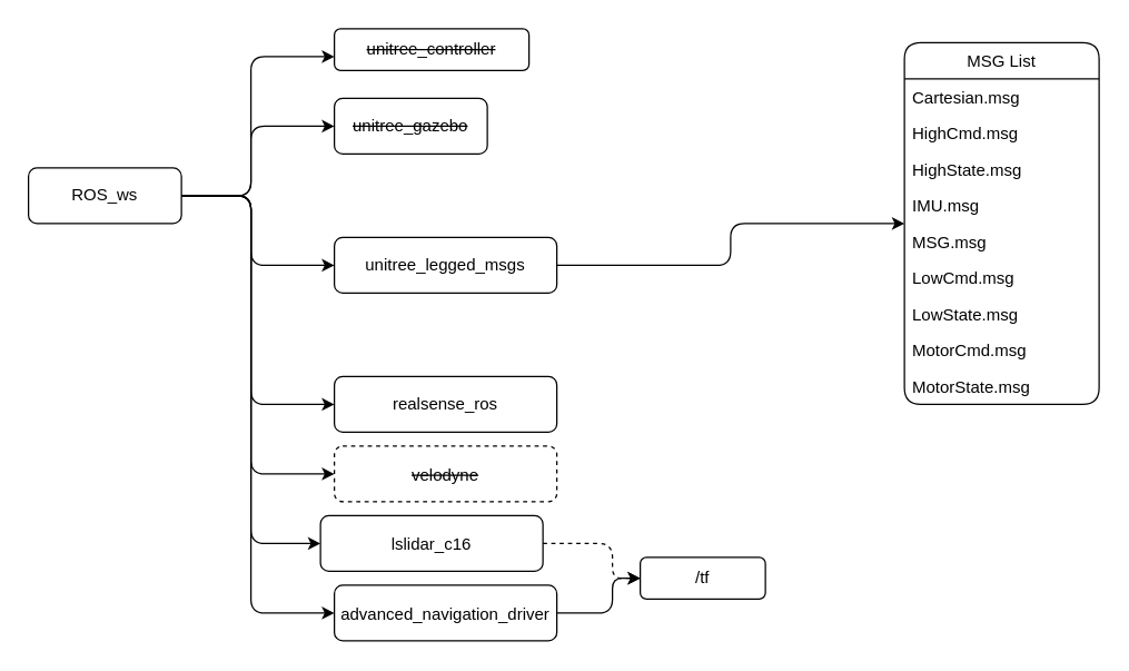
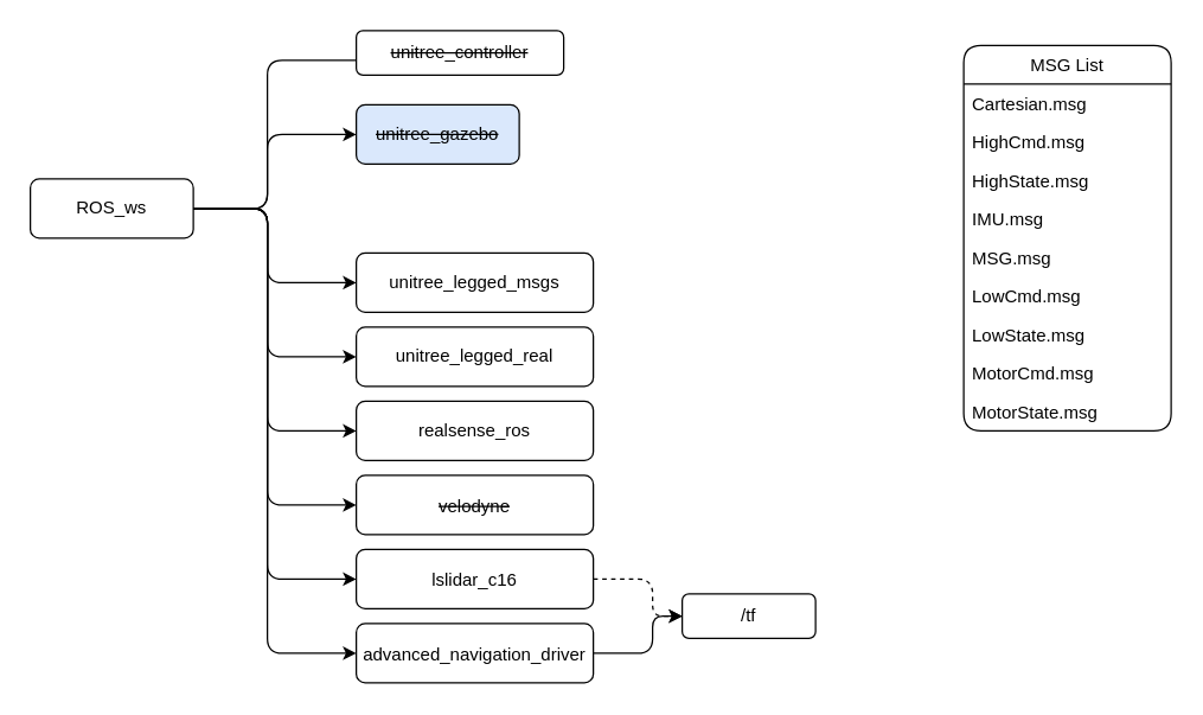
  <mxCell id="0" />
  <mxCell id="1" parent="0" />
  <mxCell id="2" value="ROS_ws" style="rounded=1;whiteSpace=wrap;html=1;" parent="1" vertex="1"><mxGeometry x="20" y="120" width="110" height="40" as="geometry" /></mxCell>
- <mxCell id="3" value="&lt;strike&gt;unitree_gazebo&lt;/strike&gt;" style="rounded=1;whiteSpace=wrap;html=1;" parent="1" vertex="1"><mxGeometry x="240" y="70" width="110" height="40" as="geometry" /></mxCell>
+ <mxCell id="3" value="&lt;strike&gt;unitree_gazebo&lt;/strike&gt;" style="rounded=1;whiteSpace=wrap;html=1;fillColor=#dae8fc;" parent="1" vertex="1"><mxGeometry x="240" y="70" width="110" height="40" as="geometry" /></mxCell>
  <mxCell id="4" value="&lt;strike&gt;unitree_controller&lt;/strike&gt;" style="rounded=1;whiteSpace=wrap;html=1;" parent="1" vertex="1"><mxGeometry x="240" y="20" width="140" height="30" as="geometry" /></mxCell>
- <mxCell id="5" value="" style="edgeStyle=orthogonalEdgeStyle;rounded=1;orthogonalLoop=1;jettySize=auto;html=1;" parent="1" source="6" target="12" edge="1"><mxGeometry relative="1" as="geometry"><mxPoint x="610" y="190" as="targetPoint" /></mxGeometry></mxCell>
  <mxCell id="6" value="unitree_legged_msgs" style="rounded=1;whiteSpace=wrap;html=1;" parent="1" vertex="1"><mxGeometry x="240" y="170" width="160" height="40" as="geometry" /></mxCell>
+ <mxCell id="7" value="unitree_legged_real" style="rounded=1;whiteSpace=wrap;html=1;" parent="1" vertex="1"><mxGeometry x="240" y="220" width="160" height="40" as="geometry" /></mxCell>
  <mxCell id="8" value="" style="edgeStyle=orthogonalEdgeStyle;rounded=1;orthogonalLoop=1;jettySize=auto;html=1;" parent="1" source="2" target="6" edge="1"><mxGeometry relative="1" as="geometry"><mxPoint x="140" y="120" as="sourcePoint" /><mxPoint x="240" y="140" as="targetPoint" /><Array as="points"><mxPoint x="180" y="140" /><mxPoint x="180" y="190" /></Array></mxGeometry></mxCell>
+ <mxCell id="9" value="" style="edgeStyle=orthogonalEdgeStyle;rounded=1;orthogonalLoop=1;jettySize=auto;html=1;" parent="1" source="2" target="7" edge="1"><mxGeometry relative="1" as="geometry"><mxPoint x="150" y="130" as="sourcePoint" /><mxPoint x="250" y="150" as="targetPoint" /><Array as="points"><mxPoint x="180" y="140" /><mxPoint x="180" y="240" /></Array></mxGeometry></mxCell>
  <mxCell id="10" value="" style="edgeStyle=orthogonalEdgeStyle;rounded=1;orthogonalLoop=1;jettySize=auto;html=1;" parent="1" source="2" target="3" edge="1"><mxGeometry relative="1" as="geometry"><mxPoint x="160" y="140" as="sourcePoint" /><mxPoint x="260" y="160" as="targetPoint" /><Array as="points"><mxPoint x="180" y="140" /><mxPoint x="180" y="90" /></Array></mxGeometry></mxCell>
- <mxCell id="11" value="" style="edgeStyle=orthogonalEdgeStyle;rounded=1;orthogonalLoop=1;jettySize=auto;html=1;" parent="1" source="2" target="4" edge="1"><mxGeometry relative="1" as="geometry"><mxPoint x="170" y="150" as="sourcePoint" /><mxPoint x="270" y="170" as="targetPoint" /><Array as="points"><mxPoint x="180" y="140" /><mxPoint x="180" y="40" /></Array></mxGeometry></mxCell>
+ <mxCell id="11" value="" style="edgeStyle=orthogonalEdgeStyle;rounded=1;orthogonalLoop=1;jettySize=auto;html=1;endArrow=none;" parent="1" source="2" target="4" edge="1"><mxGeometry relative="1" as="geometry"><mxPoint x="170" y="150" as="sourcePoint" /><mxPoint x="270" y="170" as="targetPoint" /><Array as="points"><mxPoint x="180" y="140" /><mxPoint x="180" y="40" /></Array></mxGeometry></mxCell>
  <mxCell id="12" value="MSG List" style="swimlane;fontStyle=0;childLayout=stackLayout;horizontal=1;startSize=26;horizontalStack=0;resizeParent=1;resizeParentMax=0;resizeLast=0;collapsible=0;marginBottom=0;rounded=1;shadow=0;glass=0;connectable=1;allowArrows=1;dropTarget=1;" parent="1" vertex="1"><mxGeometry x="650" y="30" width="140" height="260" as="geometry" /></mxCell>
  <mxCell id="13" value="Cartesian.msg" style="text;strokeColor=none;fillColor=none;align=left;verticalAlign=top;spacingLeft=4;spacingRight=4;overflow=hidden;rotatable=0;points=[[0,0.5],[1,0.5]];portConstraint=eastwest;" parent="12" vertex="1"><mxGeometry y="26" width="140" height="26" as="geometry" /></mxCell>
  <mxCell id="14" value="HighCmd.msg" style="text;strokeColor=none;fillColor=none;align=left;verticalAlign=top;spacingLeft=4;spacingRight=4;overflow=hidden;rotatable=0;points=[[0,0.5],[1,0.5]];portConstraint=eastwest;" parent="12" vertex="1"><mxGeometry y="52" width="140" height="26" as="geometry" /></mxCell>
  <mxCell id="15" value="HighState.msg" style="text;strokeColor=none;fillColor=none;align=left;verticalAlign=top;spacingLeft=4;spacingRight=4;overflow=hidden;rotatable=0;points=[[0,0.5],[1,0.5]];portConstraint=eastwest;" parent="12" vertex="1"><mxGeometry y="78" width="140" height="26" as="geometry" /></mxCell>
  <mxCell id="16" value="IMU.msg" style="text;strokeColor=none;fillColor=none;align=left;verticalAlign=top;spacingLeft=4;spacingRight=4;overflow=hidden;rotatable=0;points=[[0,0.5],[1,0.5]];portConstraint=eastwest;" parent="12" vertex="1"><mxGeometry y="104" width="140" height="26" as="geometry" /></mxCell>
  <mxCell id="17" value="MSG.msg" style="text;strokeColor=none;fillColor=none;align=left;verticalAlign=top;spacingLeft=4;spacingRight=4;overflow=hidden;rotatable=0;points=[[0,0.5],[1,0.5]];portConstraint=eastwest;" parent="12" vertex="1"><mxGeometry y="130" width="140" height="26" as="geometry" /></mxCell>
  <mxCell id="18" value="LowCmd.msg" style="text;strokeColor=none;fillColor=none;align=left;verticalAlign=top;spacingLeft=4;spacingRight=4;overflow=hidden;rotatable=0;points=[[0,0.5],[1,0.5]];portConstraint=eastwest;" parent="12" vertex="1"><mxGeometry y="156" width="140" height="26" as="geometry" /></mxCell>
  <mxCell id="19" value="LowState.msg" style="text;strokeColor=none;fillColor=none;align=left;verticalAlign=top;spacingLeft=4;spacingRight=4;overflow=hidden;rotatable=0;points=[[0,0.5],[1,0.5]];portConstraint=eastwest;" parent="12" vertex="1"><mxGeometry y="182" width="140" height="26" as="geometry" /></mxCell>
  <mxCell id="20" value="MotorCmd.msg" style="text;strokeColor=none;fillColor=none;align=left;verticalAlign=top;spacingLeft=4;spacingRight=4;overflow=hidden;rotatable=0;points=[[0,0.5],[1,0.5]];portConstraint=eastwest;" parent="12" vertex="1"><mxGeometry y="208" width="140" height="26" as="geometry" /></mxCell>
  <mxCell id="21" value="MotorState.msg" style="text;strokeColor=none;fillColor=none;align=left;verticalAlign=top;spacingLeft=4;spacingRight=4;overflow=hidden;rotatable=0;points=[[0,0.5],[1,0.5]];portConstraint=eastwest;" parent="12" vertex="1"><mxGeometry y="234" width="140" height="26" as="geometry" /></mxCell>
  <mxCell id="22" value="" style="edgeStyle=orthogonalEdgeStyle;rounded=1;orthogonalLoop=1;jettySize=auto;html=1;entryX=0;entryY=0.5;entryDx=0;entryDy=0;" parent="1" source="2" target="23" edge="1"><mxGeometry relative="1" as="geometry"><mxPoint x="140" y="150.034" as="sourcePoint" /><mxPoint x="250" y="250.034" as="targetPoint" /><Array as="points"><mxPoint x="180" y="140" /><mxPoint x="180" y="290" /></Array></mxGeometry></mxCell>
  <mxCell id="23" value="realsense_ros" style="rounded=1;whiteSpace=wrap;html=1;" parent="1" vertex="1"><mxGeometry x="240" y="270" width="160" height="40" as="geometry" /></mxCell>
- <mxCell id="24" value="&lt;p class=&quot;p1&quot; style=&quot;margin: 0px ; font-stretch: normal ; line-height: normal&quot;&gt;&lt;strike&gt;velodyne&lt;/strike&gt;&lt;/p&gt;" style="rounded=1;whiteSpace=wrap;html=1;dashed=1;" parent="1" vertex="1"><mxGeometry x="240" y="320" width="160" height="40" as="geometry" /></mxCell>
+ <mxCell id="24" value="&lt;p class=&quot;p1&quot; style=&quot;margin: 0px ; font-stretch: normal ; line-height: normal&quot;&gt;&lt;strike&gt;velodyne&lt;/strike&gt;&lt;/p&gt;" style="rounded=1;whiteSpace=wrap;html=1;" parent="1" vertex="1"><mxGeometry x="240" y="320" width="160" height="40" as="geometry" /></mxCell>
  <mxCell id="25" value="" style="edgeStyle=orthogonalEdgeStyle;rounded=1;orthogonalLoop=1;jettySize=auto;html=1;" parent="1" source="2" target="24" edge="1"><mxGeometry relative="1" as="geometry"><mxPoint x="140" y="150.034" as="sourcePoint" /><mxPoint x="250" y="300" as="targetPoint" /><Array as="points"><mxPoint x="180" y="140" /><mxPoint x="180" y="340" /></Array></mxGeometry></mxCell>
- <mxCell id="26" value="&lt;p class=&quot;p1&quot; style=&quot;margin: 0px ; font-stretch: normal ; line-height: normal&quot;&gt;lslidar_c16&lt;/p&gt;" style="rounded=1;whiteSpace=wrap;html=1;" parent="1" vertex="1"><mxGeometry x="230" y="370" width="160" height="40" as="geometry" /></mxCell>
+ <mxCell id="26" value="&lt;p class=&quot;p1&quot; style=&quot;margin: 0px ; font-stretch: normal ; line-height: normal&quot;&gt;lslidar_c16&lt;/p&gt;" style="rounded=1;whiteSpace=wrap;html=1;" parent="1" vertex="1"><mxGeometry x="240" y="370" width="160" height="40" as="geometry" /></mxCell>
  <mxCell id="27" value="" style="edgeStyle=orthogonalEdgeStyle;rounded=1;orthogonalLoop=1;jettySize=auto;html=1;" parent="1" source="2" target="26" edge="1"><mxGeometry relative="1" as="geometry"><mxPoint x="140" y="150" as="sourcePoint" /><mxPoint x="250" y="350" as="targetPoint" /><Array as="points"><mxPoint x="180" y="140" /><mxPoint x="180" y="390" /></Array></mxGeometry></mxCell>
  <mxCell id="28" value="&lt;p class=&quot;p1&quot; style=&quot;margin: 0px ; font-stretch: normal ; line-height: normal&quot;&gt;advanced_navigation_driver&lt;/p&gt;" style="rounded=1;whiteSpace=wrap;html=1;" parent="1" vertex="1"><mxGeometry x="240" y="420" width="160" height="40" as="geometry" /></mxCell>
  <mxCell id="29" value="" style="edgeStyle=orthogonalEdgeStyle;rounded=1;orthogonalLoop=1;jettySize=auto;html=1;" parent="1" source="2" target="28" edge="1"><mxGeometry relative="1" as="geometry"><mxPoint x="140" y="150" as="sourcePoint" /><mxPoint x="250" y="400" as="targetPoint" /><Array as="points"><mxPoint x="180" y="140" /><mxPoint x="180" y="440" /></Array></mxGeometry></mxCell>
  <mxCell id="30" value="/tf" style="rounded=1;whiteSpace=wrap;html=1;" vertex="1" parent="1"><mxGeometry x="460" y="400" width="90" height="30" as="geometry" /></mxCell>
  <mxCell id="31" value="" style="edgeStyle=orthogonalEdgeStyle;rounded=1;orthogonalLoop=1;jettySize=auto;html=1;dashed=1;" edge="1" parent="1" source="26" target="30"><mxGeometry relative="1" as="geometry"><Array as="points"><mxPoint x="440" y="390" /><mxPoint x="440" y="415" /></Array><mxPoint x="410" y="400" as="sourcePoint" /><mxPoint x="470" y="375" as="targetPoint" /></mxGeometry></mxCell>
  <mxCell id="32" value="" style="edgeStyle=orthogonalEdgeStyle;rounded=1;orthogonalLoop=1;jettySize=auto;html=1;" edge="1" parent="1" source="28" target="30"><mxGeometry relative="1" as="geometry"><Array as="points"><mxPoint x="440" y="440" /><mxPoint x="440" y="415" /></Array><mxPoint x="410" y="400" as="sourcePoint" /><mxPoint x="470" y="445" as="targetPoint" /></mxGeometry></mxCell>
